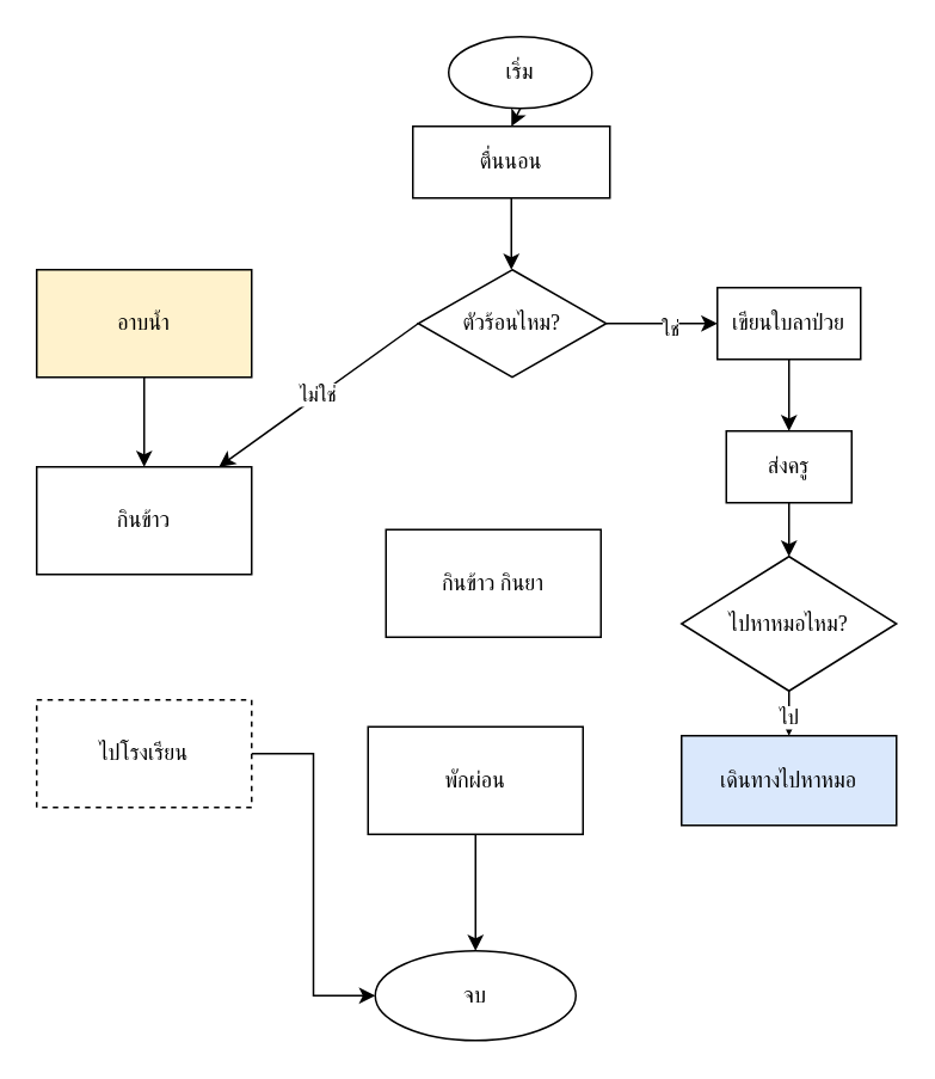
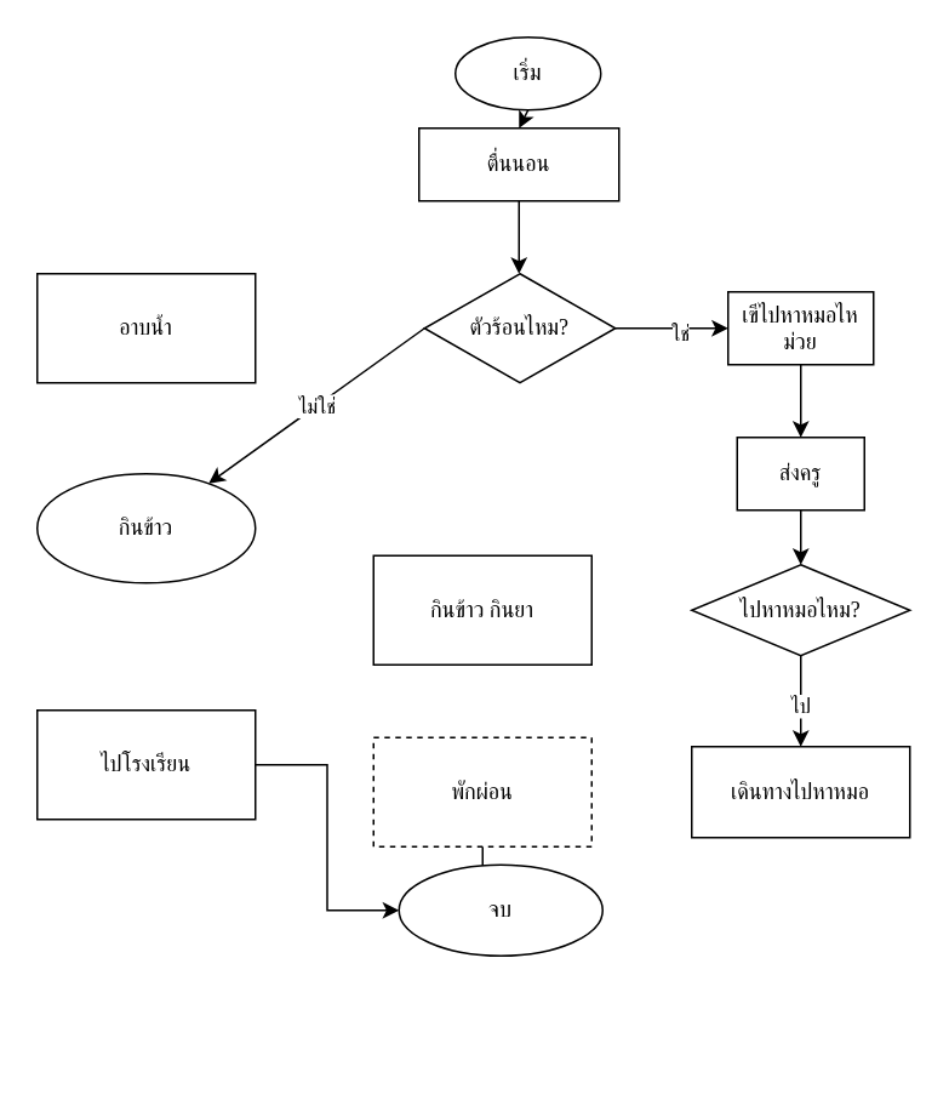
  <mxCell id="0" />
  <mxCell id="1" parent="0" />
  <mxCell id="2" value="เริ่ม" style="ellipse;whiteSpace=wrap;html=1;fontFamily=Niramit;fontSource=https%3A%2F%2Ffonts.googleapis.com%2Fcss%3Ffamily%3DNiramit;" vertex="1" parent="1"><mxGeometry x="250" y="20" width="80" height="40" as="geometry" /></mxCell>
  <mxCell id="3" value="" style="endArrow=classic;html=1;fontFamily=Niramit;fontSource=https%3A%2F%2Ffonts.googleapis.com%2Fcss%3Ffamily%3DNiramit;exitX=0.5;exitY=1;exitDx=0;exitDy=0;" edge="1" parent="1" source="2"><mxGeometry width="50" height="50" relative="1" as="geometry"><mxPoint x="250" y="190" as="sourcePoint" /><mxPoint x="285" y="70" as="targetPoint" /><Array as="points" /></mxGeometry></mxCell>
  <mxCell id="4" value="ตื่นนอน" style="rounded=0;whiteSpace=wrap;html=1;fontFamily=Niramit;fontSource=https%3A%2F%2Ffonts.googleapis.com%2Fcss%3Ffamily%3DNiramit;" vertex="1" parent="1"><mxGeometry x="230" y="70" width="110" height="40" as="geometry" /></mxCell>
  <mxCell id="5" value="" style="endArrow=classic;html=1;fontFamily=Niramit;fontSource=https%3A%2F%2Ffonts.googleapis.com%2Fcss%3Ffamily%3DNiramit;exitX=0.5;exitY=1;exitDx=0;exitDy=0;" edge="1" parent="1" source="4"><mxGeometry width="50" height="50" relative="1" as="geometry"><mxPoint x="250" y="190" as="sourcePoint" /><mxPoint x="285" y="150" as="targetPoint" /></mxGeometry></mxCell>
  <mxCell id="6" value="ตัวร้อนไหม?" style="rhombus;whiteSpace=wrap;html=1;fontFamily=Niramit;fontSource=https%3A%2F%2Ffonts.googleapis.com%2Fcss%3Ffamily%3DNiramit;" vertex="1" parent="1"><mxGeometry x="233" y="150" width="105" height="60" as="geometry" /></mxCell>
  <mxCell id="7" value="ไม่ใช่" style="endArrow=classic;html=1;fontFamily=Niramit;fontSource=https%3A%2F%2Ffonts.googleapis.com%2Fcss%3Ffamily%3DNiramit;exitX=0;exitY=0.5;exitDx=0;exitDy=0;" edge="1" parent="1" source="6" target="23"><mxGeometry width="50" height="50" relative="1" as="geometry"><mxPoint x="230" y="180" as="sourcePoint" /><mxPoint x="160" y="180" as="targetPoint" /></mxGeometry></mxCell>
- <mxCell id="8" value="เขียนใบลาป่วย" style="rounded=0;whiteSpace=wrap;html=1;fontFamily=Niramit;fontSource=https%3A%2F%2Ffonts.googleapis.com%2Fcss%3Ffamily%3DNiramit;" vertex="1" parent="1"><mxGeometry x="400" y="160" width="80" height="40" as="geometry" /></mxCell>
+ <mxCell id="8" value="เขีไปหาหมอไหม่วย" style="rounded=0;whiteSpace=wrap;html=1;fontFamily=Niramit;fontSource=https%3A%2F%2Ffonts.googleapis.com%2Fcss%3Ffamily%3DNiramit;" vertex="1" parent="1"><mxGeometry x="400" y="160" width="80" height="40" as="geometry" /></mxCell>
  <mxCell id="9" value="" style="endArrow=classic;html=1;fontFamily=Niramit;fontSource=https%3A%2F%2Ffonts.googleapis.com%2Fcss%3Ffamily%3DNiramit;exitX=1;exitY=0.5;exitDx=0;exitDy=0;" edge="1" parent="1" source="6"><mxGeometry width="50" height="50" relative="1" as="geometry"><mxPoint x="243" y="190" as="sourcePoint" /><mxPoint x="400" y="180" as="targetPoint" /></mxGeometry></mxCell>
  <mxCell id="10" value="ใช่" style="edgeLabel;html=1;align=center;verticalAlign=middle;resizable=0;points=[];fontFamily=Niramit;" vertex="1" connectable="0" parent="9"><mxGeometry x="0.122" y="-2" relative="1" as="geometry"><mxPoint as="offset" /></mxGeometry></mxCell>
  <mxCell id="11" value="" style="endArrow=classic;html=1;fontFamily=Niramit;fontSource=https%3A%2F%2Ffonts.googleapis.com%2Fcss%3Ffamily%3DNiramit;exitX=0.5;exitY=1;exitDx=0;exitDy=0;" edge="1" parent="1" source="8"><mxGeometry width="50" height="50" relative="1" as="geometry"><mxPoint x="500" y="250" as="sourcePoint" /><mxPoint x="440" y="240" as="targetPoint" /></mxGeometry></mxCell>
  <mxCell id="12" value="ส่งครู" style="rounded=0;whiteSpace=wrap;html=1;fontFamily=Niramit;fontSource=https%3A%2F%2Ffonts.googleapis.com%2Fcss%3Ffamily%3DNiramit;" vertex="1" parent="1"><mxGeometry x="405" y="240" width="70" height="40" as="geometry" /></mxCell>
  <mxCell id="13" value="" style="endArrow=classic;html=1;fontFamily=Niramit;fontSource=https%3A%2F%2Ffonts.googleapis.com%2Fcss%3Ffamily%3DNiramit;exitX=0.5;exitY=1;exitDx=0;exitDy=0;" edge="1" parent="1" source="12" target="14"><mxGeometry width="50" height="50" relative="1" as="geometry"><mxPoint x="450" y="210" as="sourcePoint" /><mxPoint x="440" y="320" as="targetPoint" /></mxGeometry></mxCell>
- <mxCell id="14" value="ไปหาหมอไหม?" style="rhombus;whiteSpace=wrap;html=1;fontFamily=Niramit;fontSource=https%3A%2F%2Ffonts.googleapis.com%2Fcss%3Ffamily%3DNiramit;" vertex="1" parent="1"><mxGeometry x="380" y="310" width="120" height="75" as="geometry" /></mxCell>
+ <mxCell id="14" value="ไปหาหมอไหม?" style="rhombus;whiteSpace=wrap;html=1;fontFamily=Niramit;fontSource=https%3A%2F%2Ffonts.googleapis.com%2Fcss%3Ffamily%3DNiramit;" vertex="1" parent="1"><mxGeometry x="380" y="310" width="120" height="50" as="geometry" /></mxCell>
  <mxCell id="15" value="" style="endArrow=classic;html=1;fontFamily=Niramit;fontSource=https%3A%2F%2Ffonts.googleapis.com%2Fcss%3Ffamily%3DNiramit;exitX=0.5;exitY=1;exitDx=0;exitDy=0;" edge="1" parent="1" source="14"><mxGeometry width="50" height="50" relative="1" as="geometry"><mxPoint x="430" y="390" as="sourcePoint" /><mxPoint x="440" y="410" as="targetPoint" /></mxGeometry></mxCell>
  <mxCell id="16" value="ไป" style="edgeLabel;html=1;align=center;verticalAlign=middle;resizable=0;points=[];fontFamily=Niramit;" vertex="1" connectable="0" parent="15"><mxGeometry x="0.09" y="-1" relative="1" as="geometry"><mxPoint as="offset" /></mxGeometry></mxCell>
- <mxCell id="17" value="เดินทางไปหาหมอ" style="rounded=0;whiteSpace=wrap;html=1;fontFamily=Niramit;fontSource=https%3A%2F%2Ffonts.googleapis.com%2Fcss%3Ffamily%3DNiramit;fillColor=#dae8fc;" vertex="1" parent="1"><mxGeometry x="380" y="410" width="120" height="50" as="geometry" /></mxCell>
- <mxCell id="18" value="กินข้าว กินยา" style="rounded=0;whiteSpace=wrap;html=1;fontFamily=Niramit;fontSource=https%3A%2F%2Ffonts.googleapis.com%2Fcss%3Ffamily%3DNiramit;" vertex="1" parent="1"><mxGeometry x="215" y="295" width="120" height="60" as="geometry" /></mxCell>
+ <mxCell id="17" value="เดินทางไปหาหมอ" style="rounded=0;whiteSpace=wrap;html=1;fontFamily=Niramit;fontSource=https%3A%2F%2Ffonts.googleapis.com%2Fcss%3Ffamily%3DNiramit;" vertex="1" parent="1"><mxGeometry x="380" y="410" width="120" height="50" as="geometry" /></mxCell>
+ <mxCell id="18" value="กินข้าว กินยา" style="rounded=0;whiteSpace=wrap;html=1;fontFamily=Niramit;fontSource=https%3A%2F%2Ffonts.googleapis.com%2Fcss%3Ffamily%3DNiramit;" vertex="1" parent="1"><mxGeometry x="205" y="305" width="120" height="60" as="geometry" /></mxCell>
  <mxCell id="19" value="" style="edgeStyle=orthogonalEdgeStyle;rounded=0;orthogonalLoop=1;jettySize=auto;html=1;fontFamily=Niramit;fontSource=https%3A%2F%2Ffonts.googleapis.com%2Fcss%3Ffamily%3DNiramit;startSize=4;" edge="1" parent="1" source="20" target="26"><mxGeometry relative="1" as="geometry" /></mxCell>
- <mxCell id="20" value="พักผ่อน" style="rounded=0;whiteSpace=wrap;html=1;fontFamily=Niramit;fontSource=https%3A%2F%2Ffonts.googleapis.com%2Fcss%3Ffamily%3DNiramit;" vertex="1" parent="1"><mxGeometry x="205" y="405" width="120" height="60" as="geometry" /></mxCell>
- <mxCell id="21" style="edgeStyle=orthogonalEdgeStyle;rounded=0;orthogonalLoop=1;jettySize=auto;html=1;fontFamily=Niramit;fontSource=https%3A%2F%2Ffonts.googleapis.com%2Fcss%3Ffamily%3DNiramit;startSize=4;entryX=0.5;entryY=0;entryDx=0;entryDy=0;" edge="1" parent="1" source="22" target="23"><mxGeometry relative="1" as="geometry"><mxPoint x="80" y="260" as="targetPoint" /></mxGeometry></mxCell>
- <mxCell id="22" value="อาบน้ำ" style="rounded=0;whiteSpace=wrap;html=1;fontFamily=Niramit;fontSource=https%3A%2F%2Ffonts.googleapis.com%2Fcss%3Ffamily%3DNiramit;fillColor=#fff2cc;" vertex="1" parent="1"><mxGeometry x="20" y="150" width="120" height="60" as="geometry" /></mxCell>
- <mxCell id="23" value="กินข้าว" style="rounded=0;whiteSpace=wrap;html=1;fontFamily=Niramit;fontSource=https%3A%2F%2Ffonts.googleapis.com%2Fcss%3Ffamily%3DNiramit;" vertex="1" parent="1"><mxGeometry x="20" y="260" width="120" height="60" as="geometry" /></mxCell>
+ <mxCell id="20" value="พักผ่อน" style="rounded=0;whiteSpace=wrap;html=1;fontFamily=Niramit;fontSource=https%3A%2F%2Ffonts.googleapis.com%2Fcss%3Ffamily%3DNiramit;dashed=1;" vertex="1" parent="1"><mxGeometry x="205" y="405" width="120" height="60" as="geometry" /></mxCell>
+ <mxCell id="22" value="อาบน้ำ" style="rounded=0;whiteSpace=wrap;html=1;fontFamily=Niramit;fontSource=https%3A%2F%2Ffonts.googleapis.com%2Fcss%3Ffamily%3DNiramit;" vertex="1" parent="1"><mxGeometry x="20" y="150" width="120" height="60" as="geometry" /></mxCell>
+ <mxCell id="23" value="กินข้าว" style="ellipse;whiteSpace=wrap;html=1;fontFamily=Niramit;fontSource=https%3A%2F%2Ffonts.googleapis.com%2Fcss%3Ffamily%3DNiramit;" vertex="1" parent="1"><mxGeometry x="20" y="260" width="120" height="60" as="geometry" /></mxCell>
  <mxCell id="24" style="edgeStyle=orthogonalEdgeStyle;rounded=0;orthogonalLoop=1;jettySize=auto;html=1;entryX=0;entryY=0.5;entryDx=0;entryDy=0;fontFamily=Niramit;fontSource=https%3A%2F%2Ffonts.googleapis.com%2Fcss%3Ffamily%3DNiramit;startSize=4;" edge="1" parent="1" source="25" target="26"><mxGeometry relative="1" as="geometry" /></mxCell>
- <mxCell id="25" value="ไปโรงเรียน" style="rounded=0;whiteSpace=wrap;html=1;fontFamily=Niramit;fontSource=https%3A%2F%2Ffonts.googleapis.com%2Fcss%3Ffamily%3DNiramit;dashed=1;" vertex="1" parent="1"><mxGeometry x="20" y="390" width="120" height="60" as="geometry" /></mxCell>
- <mxCell id="26" value="จบ" style="ellipse;whiteSpace=wrap;html=1;fontFamily=Niramit;fontSource=https%3A%2F%2Ffonts.googleapis.com%2Fcss%3Ffamily%3DNiramit;" vertex="1" parent="1"><mxGeometry x="209" y="530" width="112" height="50" as="geometry" /></mxCell>
+ <mxCell id="25" value="ไปโรงเรียน" style="rounded=0;whiteSpace=wrap;html=1;fontFamily=Niramit;fontSource=https%3A%2F%2Ffonts.googleapis.com%2Fcss%3Ffamily%3DNiramit;" vertex="1" parent="1"><mxGeometry x="20" y="390" width="120" height="60" as="geometry" /></mxCell>
+ <mxCell id="26" value="จบ" style="ellipse;whiteSpace=wrap;html=1;fontFamily=Niramit;fontSource=https%3A%2F%2Ffonts.googleapis.com%2Fcss%3Ffamily%3DNiramit;" vertex="1" parent="1"><mxGeometry x="219" y="475" width="112" height="50" as="geometry" /></mxCell>
